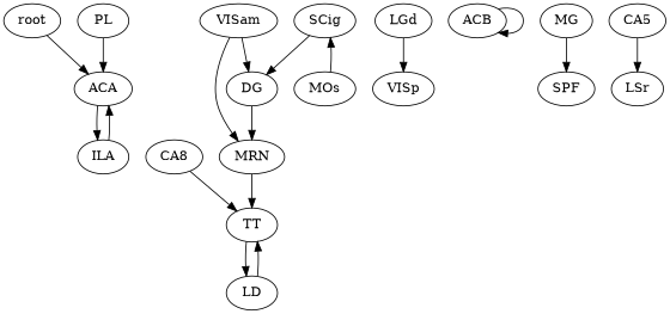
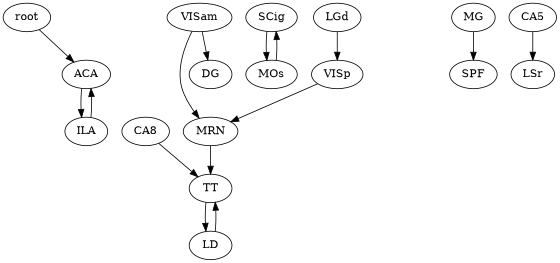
  digraph {
    ACA
    ILA
    root
    VISp
    MRN
    TT
    DG [region=hippocampal]
    VISam [region="visual cortex"]
    LGd
-   PL [region="non-visual cortex"]
    n11 [label=CA8 region=hippocampal]
    LD [region=thalamus]
    MOs [region="non-visual cortex"]
    SCig
-   ACB
    MG
    SPF
    n18 [label=CA5 region=hippocampal]
    LSr [region="basal ganglia"]
    ACA -> ILA [weight=2.684759048274556]
    ILA -> ACA [weight=2.5769625990415945]
    root -> ACA [weight=2.2280804042538915]
-   DG -> MRN [weight=2.2449737370938254]
+   VISp -> MRN [weight=2.2449737370938254]
    MRN -> TT [weight=2.626631163863802]
    TT -> LD [weight=-2.896661723453589]
    VISam -> MRN [weight=2.2350049054064796]
    VISam -> DG [weight=3.228959837117858]
    LGd -> VISp [weight=2.1743425739979396]
-   PL -> ACA [weight=3.0732984143169024]
    n11 -> TT [weight=-3.663843279310596]
    LD -> TT [weight=-2.968498179283693]
    MOs -> SCig [weight=2.5189348724091505]
-   SCig -> DG [weight=2.630793120925213]
-   ACB -> ACB [weight=2.4831466404771363]
+   SCig -> MOs [weight=2.630793120925213]
    MG -> SPF [weight=2.588615318423389]
    n18 -> LSr [weight=-2.3403328209429937]
  }
